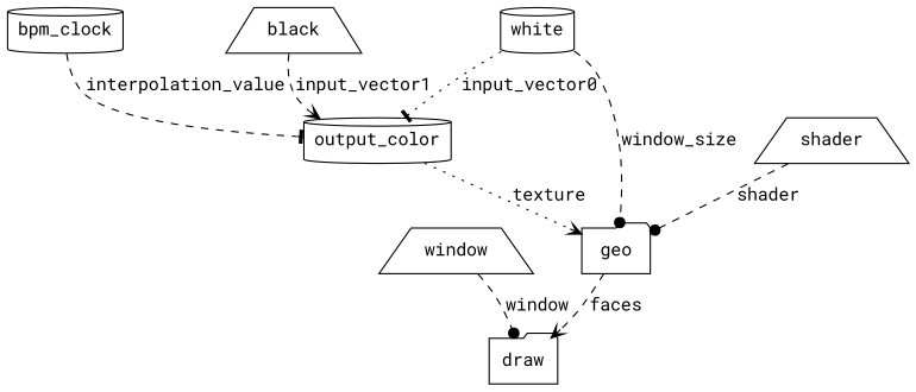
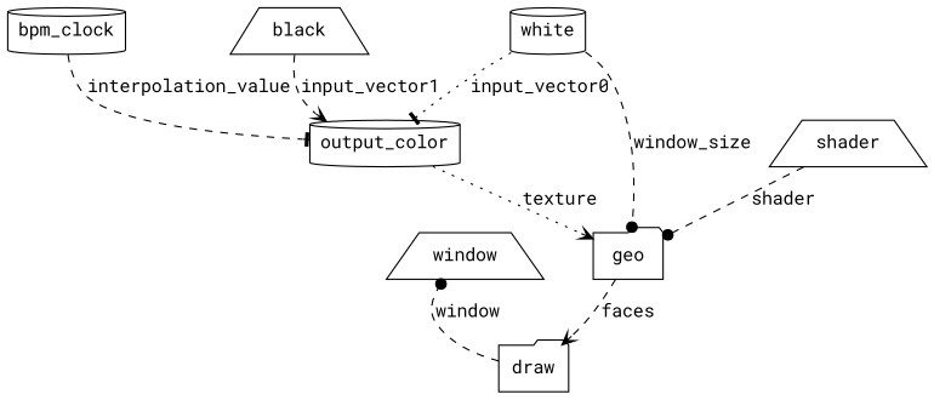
  digraph {
    fontname="Roboto Mono"
    node [fontname="Roboto Mono" shape=trapezium]
    edge [arrowhead=dot fontname="Roboto Mono" style=dashed]
    n1 [label=window]
    n2 [label=draw shape=folder]
    n3 [label=geo shape=folder]
    n4 [label=bpm_clock shape=cylinder]
    n5 [label=output_color shape=cylinder]
    n6 [label=white shape=cylinder]
    n7 [label=black]
    n8 [label=shader]
-   n1 -> n2 [label=window]
+   n2 -> n1 [label=window]
    n3 -> n2 [arrowhead=vee label=faces]
    n4 -> n5 [arrowhead=tee label=interpolation_value]
    n5 -> n3 [arrowhead=vee label=texture style=dotted]
    n6 -> n3 [label=window_size]
    n6 -> n5 [arrowhead=tee label=input_vector0 style=dotted]
    n7 -> n5 [arrowhead=vee label=input_vector1]
    n8 -> n3 [label=shader]
  }
